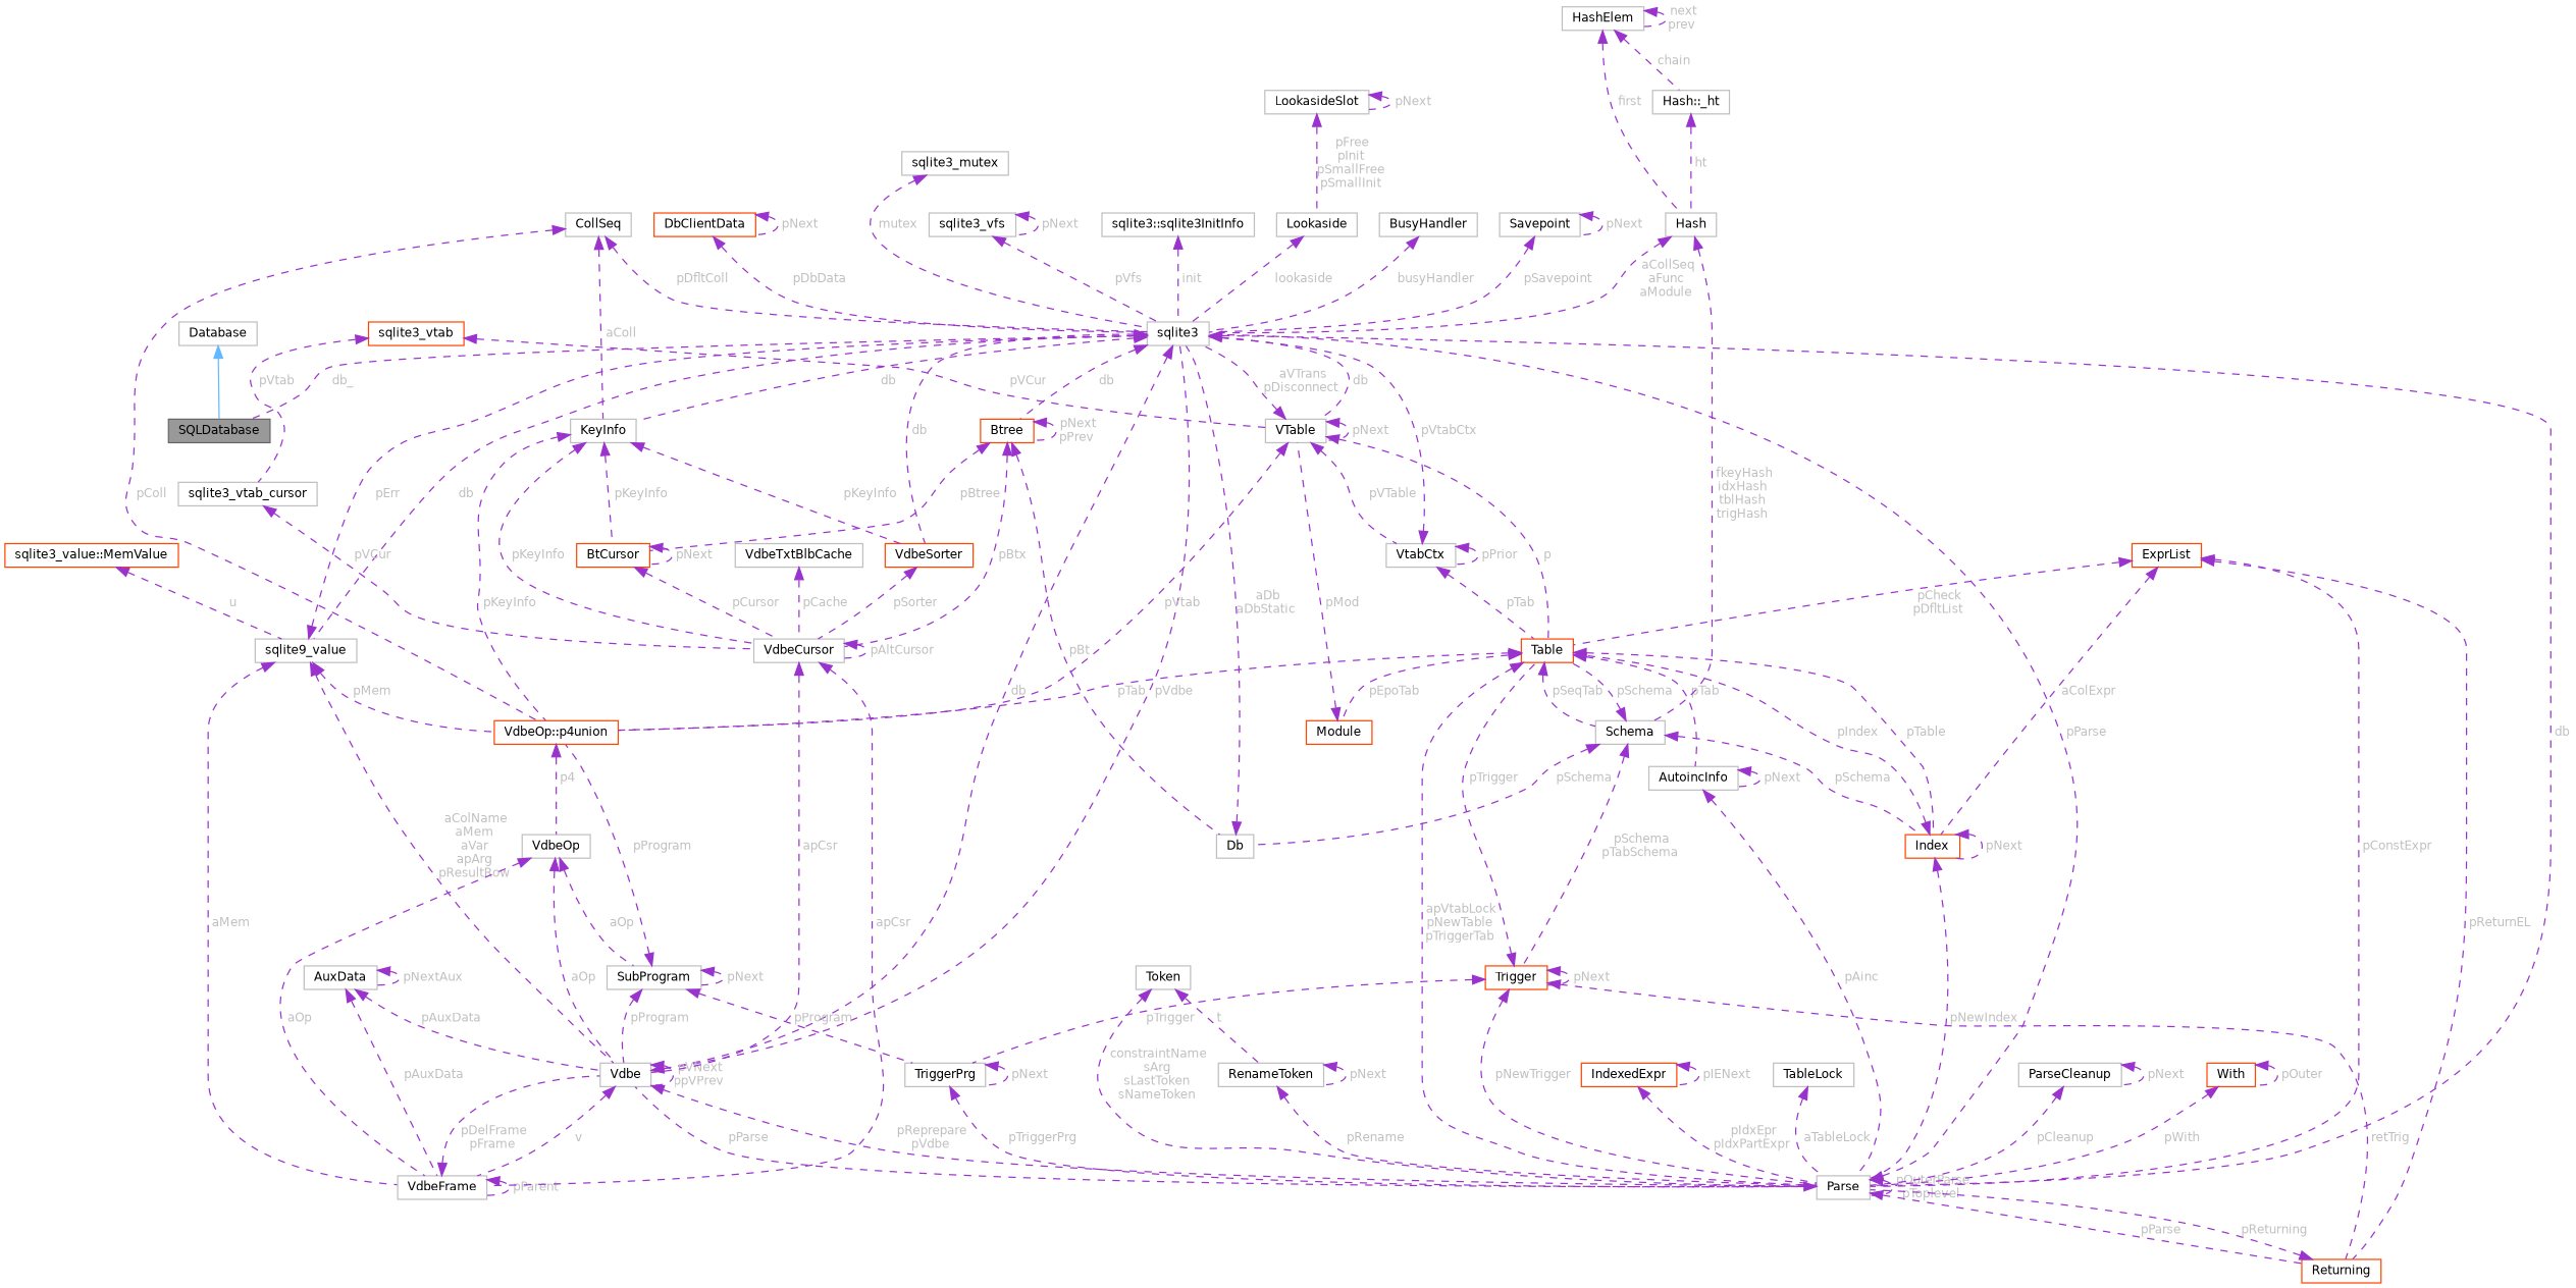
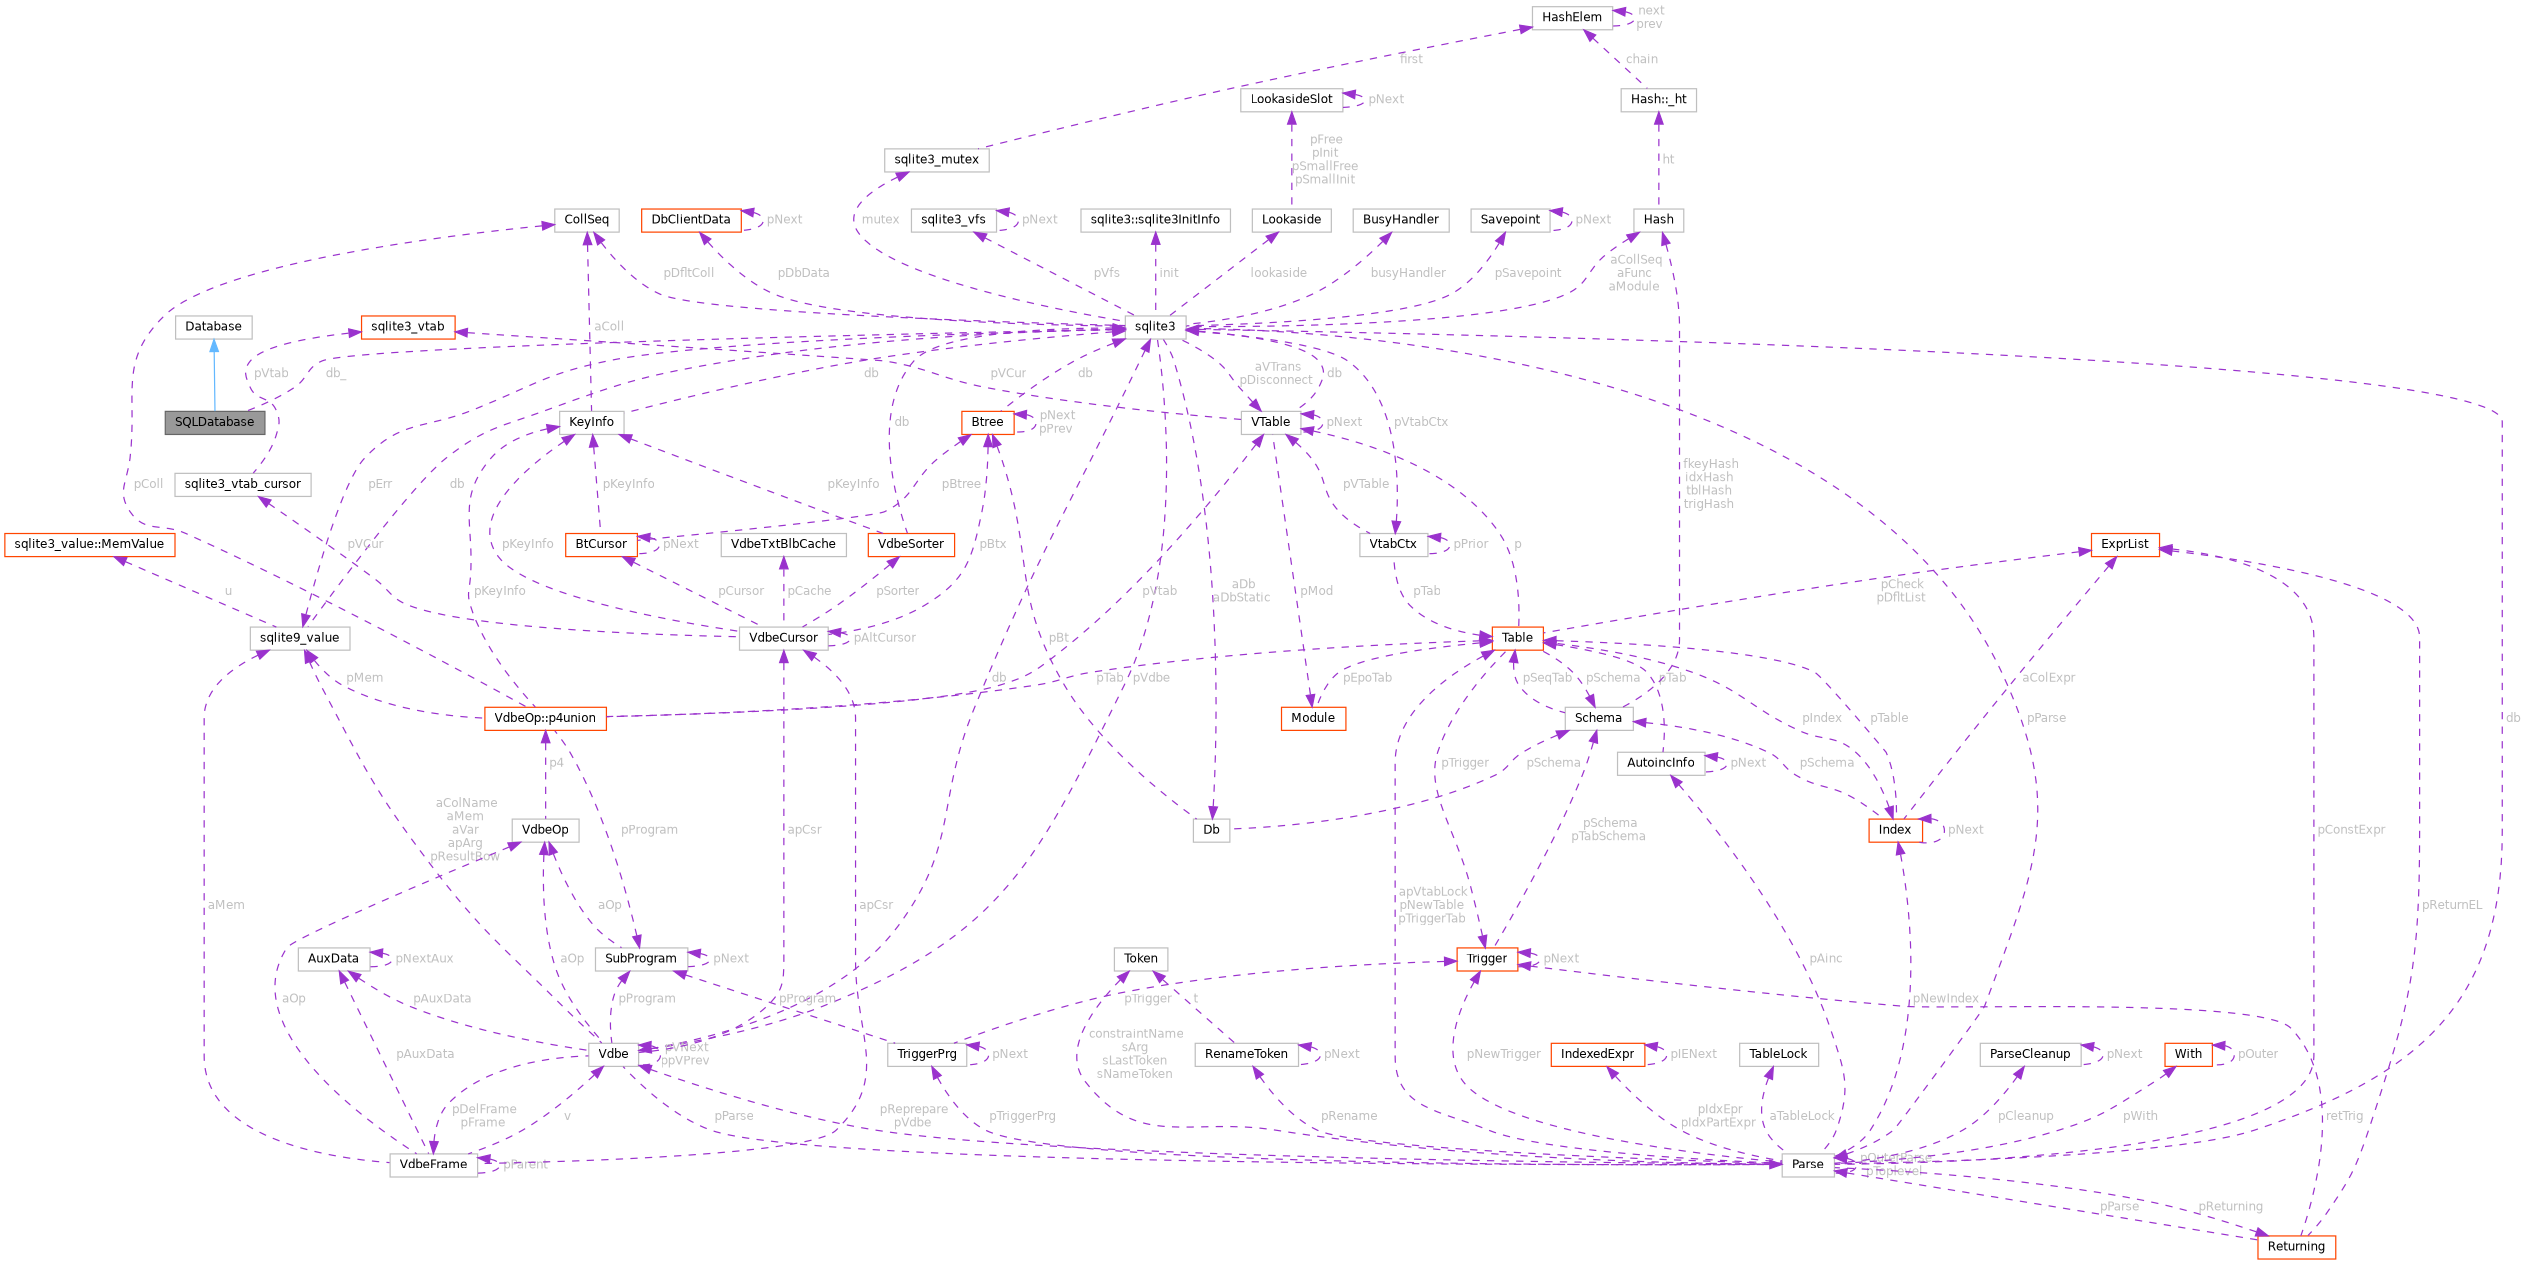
  digraph {
    node [color=grey75 fillcolor=white fontname=Helvetica fontsize=10 shape=box style=filled]
    edge [color=darkorchid3 dir=back fontname=Helvetica fontsize=10 labelfontname=Helvetica labelfontsize=10 style=dashed fontcolor=grey]
    n1 [color=gray40 fillcolor=grey60 fontcolor=black height=0.2 label=SQLDatabase width=0.4]
    n2 [height=0.2 label=Database width=0.4]
    n3 [height=0.2 label=sqlite3 width=0.4]
    n4 [height=0.2 label=Vdbe width=0.4]
    n5 [height=0.2 label=Parse width=0.4]
    n6 [height=0.2 label=VTable width=0.4]
    n7 [height=0.2 label=sqlite9_value width=0.4]
    n8 [height=0.2 label=KeyInfo width=0.4]
    n9 [color=orangered height=0.2 label=Btree width=0.4]
    n10 [color=orangered height=0.2 label=VdbeSorter width=0.4]
    n11 [height=0.2 label=VdbeFrame width=0.4]
    n12 [color=orangered height=0.2 label=Returning width=0.4]
    n13 [color=orangered height=0.2 label=Table width=0.4]
    n14 [color=orangered height=0.2 label="VdbeOp::p4union" width=0.4]
    n15 [height=0.2 label=VtabCtx width=0.4]
    n16 [height=0.2 label=VdbeCursor width=0.4]
    n17 [color=orangered height=0.2 label=BtCursor width=0.4]
    n18 [height=0.2 label=Db width=0.4]
    n19 [height=0.2 label=sqlite3_vfs width=0.4]
    n20 [color=orangered height=0.2 label=ExprList width=0.4]
    n21 [color=orangered height=0.2 label=Index width=0.4]
    n22 [height=0.2 label=AutoincInfo width=0.4]
    n23 [height=0.2 label=Schema width=0.4]
    n24 [color=orangered height=0.2 label=Module width=0.4]
    n25 [color=orangered height=0.2 label=IndexedExpr width=0.4]
    n26 [height=0.2 label=TableLock width=0.4]
    n27 [color=orangered height=0.2 label=Trigger width=0.4]
    n28 [height=0.2 label=VdbeOp width=0.4]
    n29 [height=0.2 label=TriggerPrg width=0.4]
    n30 [height=0.2 label=Hash width=0.4]
    n31 [height=0.2 label=HashElem width=0.4]
    n32 [height=0.2 label="Hash::_ht" width=0.4]
    n33 [color=orangered height=0.2 label=sqlite3_vtab width=0.4]
    n34 [height=0.2 label=sqlite3_vtab_cursor width=0.4]
    n35 [height=0.2 label=SubProgram width=0.4]
    n36 [height=0.2 label=CollSeq width=0.4]
    n37 [color=orangered height=0.2 label="sqlite3_value::MemValue" width=0.4]
    n38 [height=0.2 label=ParseCleanup width=0.4]
    n39 [height=0.2 label=Token width=0.4]
    n40 [height=0.2 label=RenameToken width=0.4]
    n41 [color=orangered height=0.2 label=With width=0.4]
    n42 [height=0.2 label=VdbeTxtBlbCache width=0.4]
    n43 [height=0.2 label=AuxData width=0.4]
    n44 [height=0.2 label=sqlite3_mutex width=0.4]
    n45 [height=0.2 label="sqlite3::sqlite3InitInfo" width=0.4]
    n46 [height=0.2 label=Lookaside width=0.4]
    n47 [height=0.2 label=LookasideSlot width=0.4]
    n48 [height=0.2 label=BusyHandler width=0.4]
    n49 [height=0.2 label=Savepoint width=0.4]
    n50 [color=orangered height=0.2 label=DbClientData width=0.4]
    n2 -> n1 [color=steelblue1 style=solid fontcolor=""]
    n3 -> n1 [label=" db_"]
    n3 -> n4 [label=" db"]
    n3 -> n5 [label=" db"]
    n3 -> n6 [label=" db"]
    n3 -> n7 [label=" db"]
    n3 -> n8 [label=" db"]
    n3 -> n9 [label=" db"]
    n3 -> n10 [label=" db"]
    n4 -> n3 [label=" pVdbe"]
    n4 -> n4 [label=" pVNext\nppVPrev"]
    n4 -> n5 [label=" pReprepare\npVdbe"]
    n4 -> n11 [label=" v"]
    n5 -> n3 [label=" pParse"]
    n5 -> n4 [label=" pParse"]
    n5 -> n5 [label=" pOuterParse\npToplevel"]
    n5 -> n12 [label=" pParse"]
    n6 -> n3 [label=" aVTrans\npDisconnect"]
    n6 -> n6 [label=" pNext"]
    n6 -> n13 [label=" p"]
    n6 -> n14 [label=" pVtab"]
    n6 -> n15 [label=" pVTable"]
    n7 -> n3 [label=" pErr"]
    n7 -> n4 [label=" aColName\naMem\naVar\napArg\npResultRow"]
    n7 -> n11 [label=" aMem"]
    n7 -> n14 [label=" pMem"]
    n8 -> n10 [label=" pKeyInfo"]
    n8 -> n14 [label=" pKeyInfo"]
    n8 -> n16 [label=" pKeyInfo"]
    n8 -> n17 [label=" pKeyInfo"]
    n9 -> n9 [label=" pNext\npPrev"]
    n9 -> n16 [label=" pBtx"]
    n9 -> n17 [label=" pBtree"]
    n9 -> n18 [label=" pBt"]
    n10 -> n16 [label=" pSorter"]
    n11 -> n4 [label=" pDelFrame\npFrame"]
    n11 -> n11 [label=" pParent"]
    n12 -> n5 [label=" pReturning"]
    n13 -> n5 [label=" apVtabLock\npNewTable\npTriggerTab"]
    n13 -> n14 [label=" pTab"]
-   n15 -> n13 [label=" pTab"]
+   n13 -> n15 [label=" pTab"]
    n13 -> n21 [label=" pTable"]
    n13 -> n22 [label=" pTab"]
    n13 -> n23 [label=" pSeqTab"]
    n13 -> n24 [label=" pEpoTab"]
    n14 -> n28 [label=" p4"]
    n15 -> n3 [label=" pVtabCtx"]
    n15 -> n15 [label=" pPrior"]
    n16 -> n4 [label=" apCsr"]
    n16 -> n11 [label=" apCsr"]
    n16 -> n16 [label=" pAltCursor"]
    n17 -> n16 [label=" pCursor"]
    n17 -> n17 [label=" pNext"]
    n18 -> n3 [label=" aDb\naDbStatic"]
    n19 -> n3 [label=" pVfs"]
    n19 -> n19 [label=" pNext"]
    n20 -> n5 [label=" pConstExpr"]
    n20 -> n12 [label=" pReturnEL"]
    n20 -> n13 [label=" pCheck\npDfltList"]
    n20 -> n21 [label=" aColExpr"]
    n21 -> n5 [label=" pNewIndex"]
    n21 -> n13 [label=" pIndex"]
    n21 -> n21 [label=" pNext"]
    n22 -> n5 [label=" pAinc"]
    n22 -> n22 [label=" pNext"]
    n23 -> n13 [label=" pSchema"]
    n23 -> n18 [label=" pSchema"]
    n23 -> n21 [label=" pSchema"]
    n23 -> n27 [label=" pSchema\npTabSchema"]
    n24 -> n6 [label=" pMod"]
    n25 -> n5 [label=" pIdxEpr\npIdxPartExpr"]
    n25 -> n25 [label=" pIENext"]
    n26 -> n5 [label=" aTableLock"]
    n27 -> n5 [label=" pNewTrigger"]
    n27 -> n12 [label=" retTrig"]
    n27 -> n13 [label=" pTrigger"]
    n27 -> n27 [label=" pNext"]
    n27 -> n29 [label=" pTrigger"]
    n28 -> n4 [label=" aOp"]
    n28 -> n11 [label=" aOp"]
    n28 -> n35 [label=" aOp"]
    n29 -> n5 [label=" pTriggerPrg"]
    n29 -> n29 [label=" pNext"]
    n30 -> n3 [label=" aCollSeq\naFunc\naModule"]
    n30 -> n23 [label=" fkeyHash\nidxHash\ntblHash\ntrigHash"]
-   n31 -> n30 [label=" first"]
+   n31 -> n44 [label=" first"]
    n31 -> n31 [label=" next\nprev"]
    n31 -> n32 [label=" chain"]
    n32 -> n30 [label=" ht"]
    n33 -> n6 [label=" pVCur"]
    n33 -> n34 [label=" pVtab"]
    n34 -> n16 [label=" pVCur"]
    n35 -> n4 [label=" pProgram"]
    n35 -> n14 [label=" pProgram"]
    n35 -> n29 [label=" pProgram"]
    n35 -> n35 [label=" pNext"]
    n36 -> n3 [label=" pDfltColl"]
    n36 -> n8 [label=" aColl"]
    n36 -> n14 [label=" pColl"]
    n37 -> n7 [label=" u"]
    n38 -> n5 [label=" pCleanup"]
    n38 -> n38 [label=" pNext"]
    n39 -> n5 [label=" constraintName\nsArg\nsLastToken\nsNameToken"]
    n39 -> n40 [label=" t"]
    n40 -> n5 [label=" pRename"]
    n40 -> n40 [label=" pNext"]
    n41 -> n5 [label=" pWith"]
    n41 -> n41 [label=" pOuter"]
    n42 -> n16 [label=" pCache"]
    n43 -> n4 [label=" pAuxData"]
    n43 -> n11 [label=" pAuxData"]
    n43 -> n43 [label=" pNextAux"]
    n44 -> n3 [label=" mutex"]
    n45 -> n3 [label=" init"]
    n46 -> n3 [label=" lookaside"]
    n47 -> n46 [label=" pFree\npInit\npSmallFree\npSmallInit"]
    n47 -> n47 [label=" pNext"]
    n48 -> n3 [label=" busyHandler"]
    n49 -> n3 [label=" pSavepoint"]
    n49 -> n49 [label=" pNext"]
    n50 -> n3 [label=" pDbData"]
    n50 -> n50 [label=" pNext"]
  }
